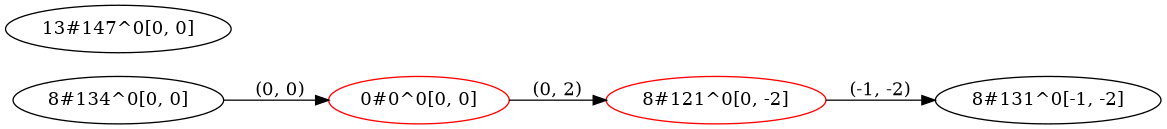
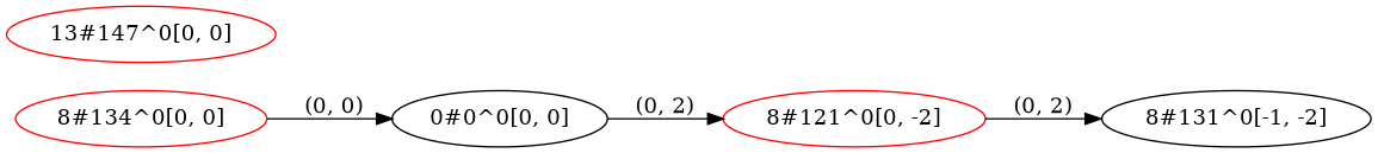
  digraph {
    rankdir=LR
    node [color=red]
-   n1 [label="0#0^0[0, 0]"]
+   n1 [label="0#0^0[0, 0]" color=""]
    n2 [label="8#121^0[0, -2]"]
    n3 [label="8#131^0[-1, -2]" color=""]
-   n4 [color=black label="8#134^0[0, 0]"]
-   n5 [color=black label="13#147^0[0, 0]"]
+   n4 [label="8#134^0[0, 0]"]
+   n5 [label="13#147^0[0, 0]"]
    n1 -> n2 [label="(0, 2)"]
-   n2 -> n3 [label="(-1, -2)"]
+   n2 -> n3 [label="(0, 2)"]
    n4 -> n1 [label="(0, 0)"]
  }
